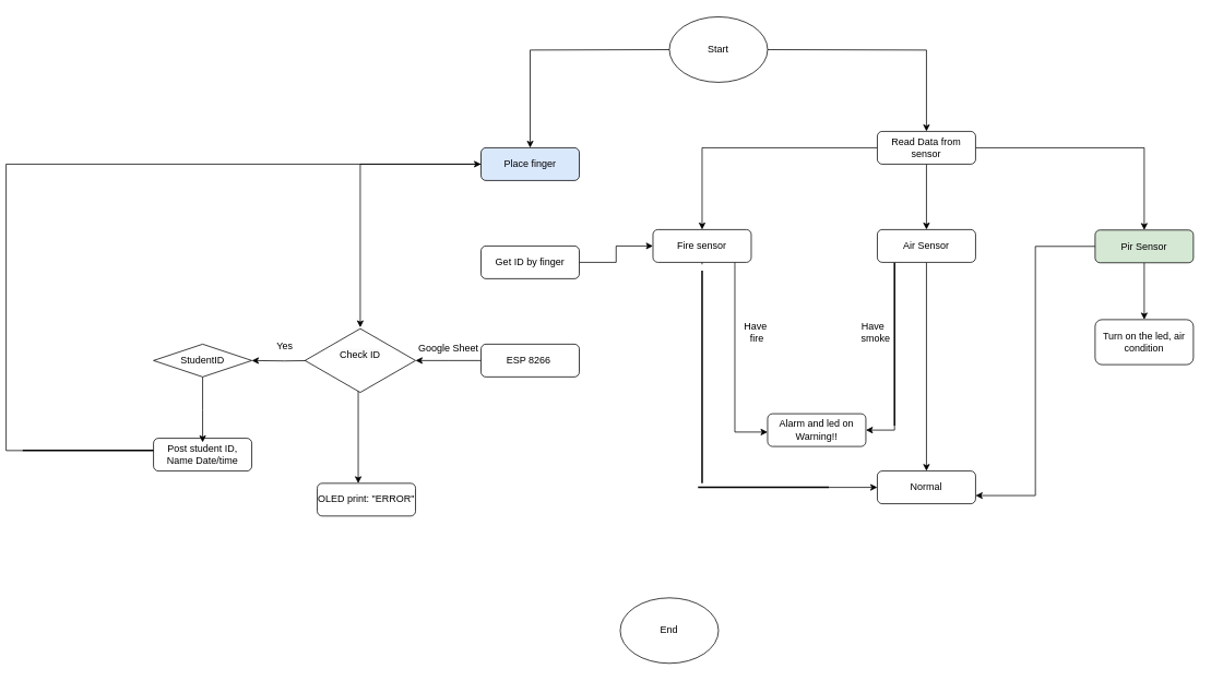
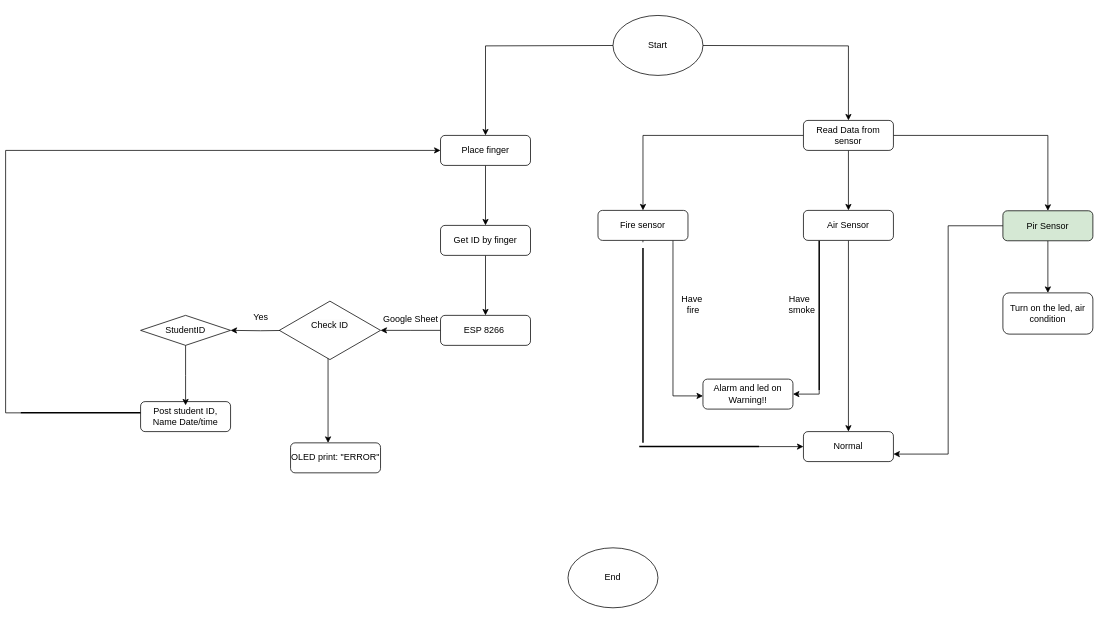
  <mxCell id="0" />
  <mxCell id="1" parent="0" />
  <mxCell id="2" value="" style="edgeStyle=orthogonalEdgeStyle;rounded=0;orthogonalLoop=1;jettySize=auto;html=1;" parent="1" target="5" edge="1"><mxGeometry relative="1" as="geometry"><mxPoint x="810" y="60.077" as="sourcePoint" /></mxGeometry></mxCell>
  <mxCell id="3" value="" style="edgeStyle=orthogonalEdgeStyle;rounded=0;orthogonalLoop=1;jettySize=auto;html=1;" parent="1" target="9" edge="1"><mxGeometry relative="1" as="geometry"><mxPoint x="930" y="60.077" as="sourcePoint" /></mxGeometry></mxCell>
- <mxCell id="4" value="" style="edgeStyle=orthogonalEdgeStyle;rounded=0;orthogonalLoop=1;jettySize=auto;html=1;" parent="1" source="5" target="33" edge="1"><mxGeometry relative="1" as="geometry" /></mxCell>
- <mxCell id="5" value="Place finger" style="rounded=1;whiteSpace=wrap;html=1;fontSize=12;glass=0;strokeWidth=1;shadow=0;fillColor=#dae8fc;" parent="1" vertex="1"><mxGeometry x="580" y="180" width="120" height="40" as="geometry" /></mxCell>
+ <mxCell id="4" value="" style="edgeStyle=orthogonalEdgeStyle;rounded=0;orthogonalLoop=1;jettySize=auto;html=1;" parent="1" source="5" target="11" edge="1"><mxGeometry relative="1" as="geometry" /></mxCell>
+ <mxCell id="5" value="Place finger" style="rounded=1;whiteSpace=wrap;html=1;fontSize=12;glass=0;strokeWidth=1;shadow=0;" parent="1" vertex="1"><mxGeometry x="580" y="180" width="120" height="40" as="geometry" /></mxCell>
  <mxCell id="6" value="" style="edgeStyle=orthogonalEdgeStyle;rounded=0;orthogonalLoop=1;jettySize=auto;html=1;" parent="1" source="9" target="36" edge="1"><mxGeometry relative="1" as="geometry" /></mxCell>
  <mxCell id="7" value="" style="edgeStyle=orthogonalEdgeStyle;rounded=0;orthogonalLoop=1;jettySize=auto;html=1;" parent="1" source="9" target="24" edge="1"><mxGeometry relative="1" as="geometry" /></mxCell>
  <mxCell id="8" value="" style="edgeStyle=orthogonalEdgeStyle;rounded=0;orthogonalLoop=1;jettySize=auto;html=1;" parent="1" source="9" target="27" edge="1"><mxGeometry relative="1" as="geometry" /></mxCell>
  <mxCell id="9" value="Read Data from sensor" style="rounded=1;whiteSpace=wrap;html=1;fontSize=12;glass=0;strokeWidth=1;shadow=0;" parent="1" vertex="1"><mxGeometry x="1064" y="160" width="120" height="40" as="geometry" /></mxCell>
- <mxCell id="10" value="" style="edgeStyle=orthogonalEdgeStyle;rounded=0;orthogonalLoop=1;jettySize=auto;html=1;" parent="1" source="11" target="36" edge="1"><mxGeometry relative="1" as="geometry" /></mxCell>
+ <mxCell id="10" value="" style="edgeStyle=orthogonalEdgeStyle;rounded=0;orthogonalLoop=1;jettySize=auto;html=1;" parent="1" source="11" target="13" edge="1"><mxGeometry relative="1" as="geometry" /></mxCell>
  <mxCell id="11" value="Get ID by finger" style="rounded=1;whiteSpace=wrap;html=1;fontSize=12;glass=0;strokeWidth=1;shadow=0;" parent="1" vertex="1"><mxGeometry x="580" y="300" width="120" height="40" as="geometry" /></mxCell>
  <mxCell id="12" value="" style="edgeStyle=orthogonalEdgeStyle;rounded=0;orthogonalLoop=1;jettySize=auto;html=1;" parent="1" source="13" edge="1"><mxGeometry relative="1" as="geometry"><mxPoint x="500" y="440" as="targetPoint" /></mxGeometry></mxCell>
  <mxCell id="13" value="ESP 8266&amp;nbsp;" style="rounded=1;whiteSpace=wrap;html=1;fontSize=12;glass=0;strokeWidth=1;shadow=0;" parent="1" vertex="1"><mxGeometry x="580" y="420" width="120" height="40" as="geometry" /></mxCell>
  <mxCell id="14" value="Post student ID, Name Date/time" style="rounded=1;whiteSpace=wrap;html=1;fontSize=12;glass=0;strokeWidth=1;shadow=0;" parent="1" vertex="1"><mxGeometry x="180" y="535" width="120" height="40" as="geometry" /></mxCell>
  <mxCell id="15" value="" style="edgeStyle=orthogonalEdgeStyle;rounded=0;orthogonalLoop=1;jettySize=auto;html=1;" parent="1" target="19" edge="1"><mxGeometry relative="1" as="geometry"><mxPoint x="380" y="440" as="sourcePoint" /></mxGeometry></mxCell>
  <mxCell id="16" value="" style="edgeStyle=orthogonalEdgeStyle;rounded=0;orthogonalLoop=1;jettySize=auto;html=1;" parent="1" target="21" edge="1"><mxGeometry relative="1" as="geometry"><mxPoint x="440" y="460" as="sourcePoint" /><Array as="points"><mxPoint x="430" y="460" /></Array></mxGeometry></mxCell>
  <mxCell id="17" value="Google Sheet" style="text;html=1;align=center;verticalAlign=middle;resizable=0;points=[];autosize=1;strokeColor=none;fillColor=none;" parent="1" vertex="1"><mxGeometry x="490" y="410" width="100" height="30" as="geometry" /></mxCell>
  <mxCell id="18" value="" style="edgeStyle=orthogonalEdgeStyle;rounded=0;orthogonalLoop=1;jettySize=auto;html=1;" edge="1" parent="1" source="19"><mxGeometry relative="1" as="geometry"><mxPoint x="240" y="540" as="targetPoint" /></mxGeometry></mxCell>
  <mxCell id="19" value="StudentID" style="rhombus;whiteSpace=wrap;html=1;fontSize=12;glass=0;strokeWidth=1;shadow=0;" parent="1" vertex="1"><mxGeometry x="180" y="420" width="120" height="40" as="geometry" /></mxCell>
  <mxCell id="20" value="Yes" style="text;html=1;align=center;verticalAlign=middle;resizable=0;points=[];autosize=1;strokeColor=none;fillColor=none;" parent="1" vertex="1"><mxGeometry x="320" y="408" width="40" height="30" as="geometry" /></mxCell>
  <mxCell id="21" value="OLED print: &quot;ERROR&quot;" style="rounded=1;whiteSpace=wrap;html=1;fontSize=12;glass=0;strokeWidth=1;shadow=0;" parent="1" vertex="1"><mxGeometry x="380" y="590" width="120" height="40" as="geometry" /></mxCell>
  <mxCell id="22" value="" style="edgeStyle=orthogonalEdgeStyle;rounded=0;orthogonalLoop=1;jettySize=auto;html=1;" parent="1" source="36" edge="1"><mxGeometry relative="1" as="geometry"><mxPoint x="849.92" y="322.497" as="sourcePoint" /><mxPoint x="929.997" y="527.42" as="targetPoint" /><Array as="points"><mxPoint x="890" y="323" /><mxPoint x="890" y="527" /></Array></mxGeometry></mxCell>
  <mxCell id="23" value="" style="edgeStyle=orthogonalEdgeStyle;rounded=0;orthogonalLoop=1;jettySize=auto;html=1;" parent="1" source="24" target="29" edge="1"><mxGeometry relative="1" as="geometry" /></mxCell>
  <mxCell id="24" value="Air Sensor" style="rounded=1;whiteSpace=wrap;html=1;fontSize=12;glass=0;strokeWidth=1;shadow=0;" parent="1" vertex="1"><mxGeometry x="1064" y="280" width="120" height="40" as="geometry" /></mxCell>
  <mxCell id="25" value="" style="edgeStyle=orthogonalEdgeStyle;rounded=0;orthogonalLoop=1;jettySize=auto;html=1;entryX=1;entryY=0.75;entryDx=0;entryDy=0;" parent="1" source="27" target="29" edge="1"><mxGeometry relative="1" as="geometry"><mxPoint x="1390" y="580" as="targetPoint" /></mxGeometry></mxCell>
  <mxCell id="26" value="" style="edgeStyle=orthogonalEdgeStyle;rounded=0;orthogonalLoop=1;jettySize=auto;html=1;" parent="1" source="27" target="34" edge="1"><mxGeometry relative="1" as="geometry" /></mxCell>
  <mxCell id="27" value="Pir Sensor" style="rounded=1;whiteSpace=wrap;html=1;fontSize=12;glass=0;strokeWidth=1;shadow=0;fillColor=#d5e8d4;" parent="1" vertex="1"><mxGeometry x="1330" y="280.5" width="120" height="40" as="geometry" /></mxCell>
  <mxCell id="28" value="Alarm and led on&lt;br&gt;Warning!!" style="rounded=1;whiteSpace=wrap;html=1;fontSize=12;glass=0;strokeWidth=1;shadow=0;" parent="1" vertex="1"><mxGeometry x="930" y="505" width="120" height="40" as="geometry" /></mxCell>
  <mxCell id="29" value="Normal" style="rounded=1;whiteSpace=wrap;html=1;fontSize=12;glass=0;strokeWidth=1;shadow=0;" parent="1" vertex="1"><mxGeometry x="1064" y="575" width="120" height="40" as="geometry" /></mxCell>
  <mxCell id="30" value="" style="line;strokeWidth=2;direction=south;html=1;" parent="1" vertex="1"><mxGeometry x="845" y="330" width="10" height="260" as="geometry" /></mxCell>
  <mxCell id="31" value="" style="edgeStyle=orthogonalEdgeStyle;rounded=0;orthogonalLoop=1;jettySize=auto;html=1;" parent="1" source="32" target="29" edge="1"><mxGeometry relative="1" as="geometry" /></mxCell>
  <mxCell id="32" value="" style="line;strokeWidth=2;html=1;" parent="1" vertex="1"><mxGeometry x="845" y="590" width="160" height="10" as="geometry" /></mxCell>
  <mxCell id="33" value="&#10;&lt;span style=&quot;color: rgb(0, 0, 0); font-family: Helvetica; font-size: 12px; font-style: normal; font-variant-ligatures: normal; font-variant-caps: normal; font-weight: 400; letter-spacing: normal; orphans: 2; text-align: center; text-indent: 0px; text-transform: none; widows: 2; word-spacing: 0px; -webkit-text-stroke-width: 0px; white-space: normal; background-color: rgb(251, 251, 251); text-decoration-thickness: initial; text-decoration-style: initial; text-decoration-color: initial; display: inline !important; float: none;&quot;&gt;Check ID&lt;/span&gt;&#10;&#10;" style="html=1;whiteSpace=wrap;aspect=fixed;shape=isoRectangle;" parent="1" vertex="1"><mxGeometry x="365" y="399.5" width="135" height="81" as="geometry" /></mxCell>
  <mxCell id="34" value="Turn on the led, air condition" style="rounded=1;whiteSpace=wrap;html=1;fontSize=12;glass=0;strokeWidth=1;shadow=0;" parent="1" vertex="1"><mxGeometry x="1330" y="390" width="120" height="55" as="geometry" /></mxCell>
  <mxCell id="35" value="" style="edgeStyle=orthogonalEdgeStyle;rounded=0;orthogonalLoop=1;jettySize=auto;html=1;" parent="1" target="36" edge="1"><mxGeometry relative="1" as="geometry"><mxPoint x="849.92" y="322.497" as="sourcePoint" /><mxPoint x="929.997" y="527.42" as="targetPoint" /><Array as="points" /></mxGeometry></mxCell>
  <mxCell id="36" value="Fire sensor" style="rounded=1;whiteSpace=wrap;html=1;fontSize=12;glass=0;strokeWidth=1;shadow=0;" parent="1" vertex="1"><mxGeometry x="790" y="280" width="120" height="40" as="geometry" /></mxCell>
  <mxCell id="37" style="edgeStyle=orthogonalEdgeStyle;rounded=0;orthogonalLoop=1;jettySize=auto;html=1;exitX=1;exitY=0.5;exitDx=0;exitDy=0;exitPerimeter=0;entryX=1;entryY=0.5;entryDx=0;entryDy=0;" parent="1" source="38" target="28" edge="1"><mxGeometry relative="1" as="geometry"><Array as="points"><mxPoint x="1085" y="525" /></Array></mxGeometry></mxCell>
  <mxCell id="38" value="" style="line;strokeWidth=2;direction=south;html=1;" parent="1" vertex="1"><mxGeometry x="1080" y="320.5" width="10" height="199.5" as="geometry" /></mxCell>
  <mxCell id="39" value="Have&lt;div&gt;&amp;nbsp;fire&lt;/div&gt;" style="text;html=1;align=center;verticalAlign=middle;resizable=0;points=[];autosize=1;strokeColor=none;fillColor=none;" parent="1" vertex="1"><mxGeometry x="890" y="385" width="50" height="40" as="geometry" /></mxCell>
  <mxCell id="40" value="Have&amp;nbsp;&lt;div&gt;&amp;nbsp;smoke&lt;/div&gt;" style="text;html=1;align=center;verticalAlign=middle;resizable=0;points=[];autosize=1;strokeColor=none;fillColor=none;rotation=0;" parent="1" vertex="1"><mxGeometry x="1030" y="385" width="60" height="40" as="geometry" /></mxCell>
  <mxCell id="41" value="Start" style="ellipse;whiteSpace=wrap;html=1;" parent="1" vertex="1"><mxGeometry x="810" y="20" width="120" height="80" as="geometry" /></mxCell>
  <mxCell id="42" value="End" style="ellipse;whiteSpace=wrap;html=1;" parent="1" vertex="1"><mxGeometry x="750" y="730" width="120" height="80" as="geometry" /></mxCell>
  <mxCell id="43" style="edgeStyle=orthogonalEdgeStyle;rounded=0;orthogonalLoop=1;jettySize=auto;html=1;exitX=0;exitY=0.5;exitDx=0;exitDy=0;exitPerimeter=0;entryX=0;entryY=0.5;entryDx=0;entryDy=0;" edge="1" parent="1" source="44" target="5"><mxGeometry relative="1" as="geometry" /></mxCell>
  <mxCell id="44" value="" style="line;strokeWidth=2;html=1;" vertex="1" parent="1"><mxGeometry x="20" y="545" width="160" height="10" as="geometry" /></mxCell>
